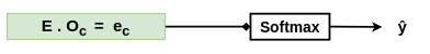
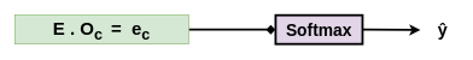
  <mxCell id="0" />
  <mxCell id="1" parent="0" />
- <mxCell id="2" value="Softmax" style="rounded=0;whiteSpace=wrap;html=1;strokeColor=#000000;strokeWidth=3;fontSize=23;fontStyle=1" parent="1" vertex="1"><mxGeometry x="380" y="20.5" width="120" height="40" as="geometry" /></mxCell>
+ <mxCell id="2" value="Softmax" style="rounded=0;whiteSpace=wrap;html=1;strokeColor=#000000;strokeWidth=3;fontSize=23;fontStyle=1;fillColor=#e1d5e7;" parent="1" vertex="1"><mxGeometry x="380" y="20.5" width="120" height="40" as="geometry" /></mxCell>
  <mxCell id="3" value="" style="endArrow=diamond;html=1;strokeWidth=3;fontSize=23;exitX=1;exitY=0.5;exitDx=0;exitDy=0;entryX=0;entryY=0.5;entryDx=0;entryDy=0;" parent="1" source="4" target="2" edge="1"><mxGeometry width="50" height="50" relative="1" as="geometry"><mxPoint x="281" y="40.5" as="sourcePoint" /><mxPoint x="330" y="10.5" as="targetPoint" /></mxGeometry></mxCell>
- <mxCell id="4" value="&lt;font style=&quot;font-size: 25px&quot;&gt;E . O&lt;sub&gt;c&amp;nbsp;&amp;nbsp;&lt;/sub&gt;=&amp;nbsp;&amp;nbsp;&lt;/font&gt;e&lt;sub&gt;c&lt;/sub&gt;&lt;sub&gt;&lt;font&gt;&lt;br&gt;&lt;/font&gt;&lt;/sub&gt;" style="text;html=1;strokeColor=#82b366;fillColor=#d5e8d4;align=center;verticalAlign=middle;whiteSpace=wrap;rounded=0;fontSize=25;fontStyle=1" parent="1" vertex="1"><mxGeometry x="10" y="20.5" width="240" height="40" as="geometry" /></mxCell>
+ <mxCell id="4" value="&lt;font style=&quot;font-size: 25px&quot;&gt;E . O&lt;sub&gt;c&amp;nbsp;&amp;nbsp;&lt;/sub&gt;=&amp;nbsp;&amp;nbsp;&lt;/font&gt;e&lt;sub&gt;c&lt;/sub&gt;&lt;sub&gt;&lt;font&gt;&lt;br&gt;&lt;/font&gt;&lt;/sub&gt;" style="text;html=1;strokeColor=#82b366;fillColor=#d5e8d4;align=center;verticalAlign=middle;whiteSpace=wrap;rounded=0;fontSize=25;fontStyle=1" parent="1" vertex="1"><mxGeometry x="20" y="20.5" width="240" height="40" as="geometry" /></mxCell>
  <mxCell id="5" value="" style="endArrow=classic;html=1;strokeWidth=3;fontSize=23;exitX=1;exitY=0.5;exitDx=0;exitDy=0;" edge="1" parent="1" source="2"><mxGeometry width="50" height="50" relative="1" as="geometry"><mxPoint x="580" y="41" as="sourcePoint" /><mxPoint x="580" y="41" as="targetPoint" /></mxGeometry></mxCell>
  <mxCell id="6" value="&lt;b&gt;&lt;font style=&quot;font-size: 24px&quot;&gt;ŷ&lt;/font&gt;&lt;/b&gt;" style="text;html=1;strokeColor=none;fillColor=none;align=center;verticalAlign=middle;whiteSpace=wrap;rounded=0;" vertex="1" parent="1"><mxGeometry x="591" y="30.5" width="40" height="20" as="geometry" /></mxCell>
